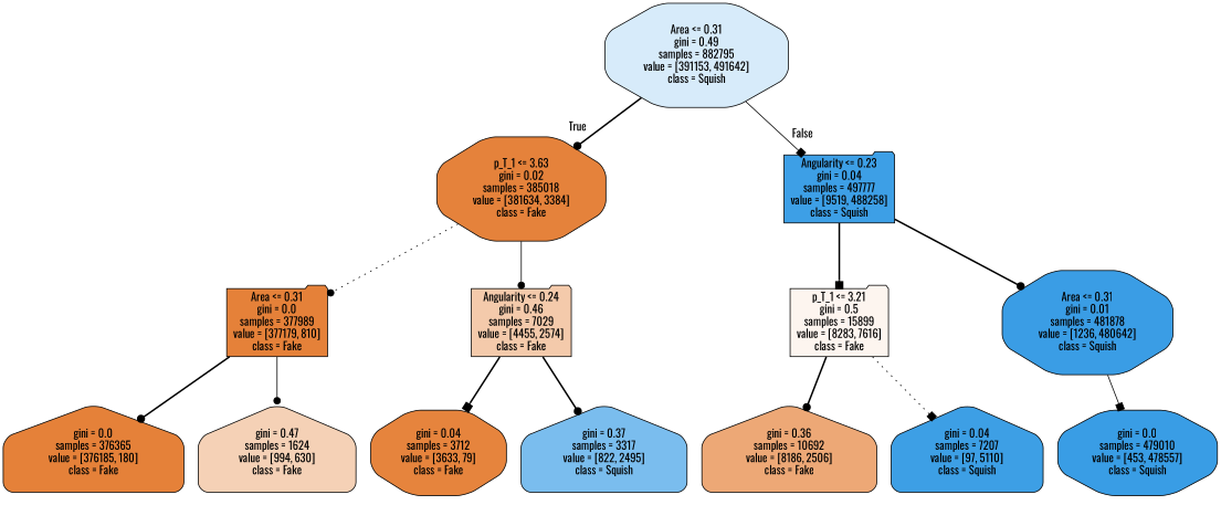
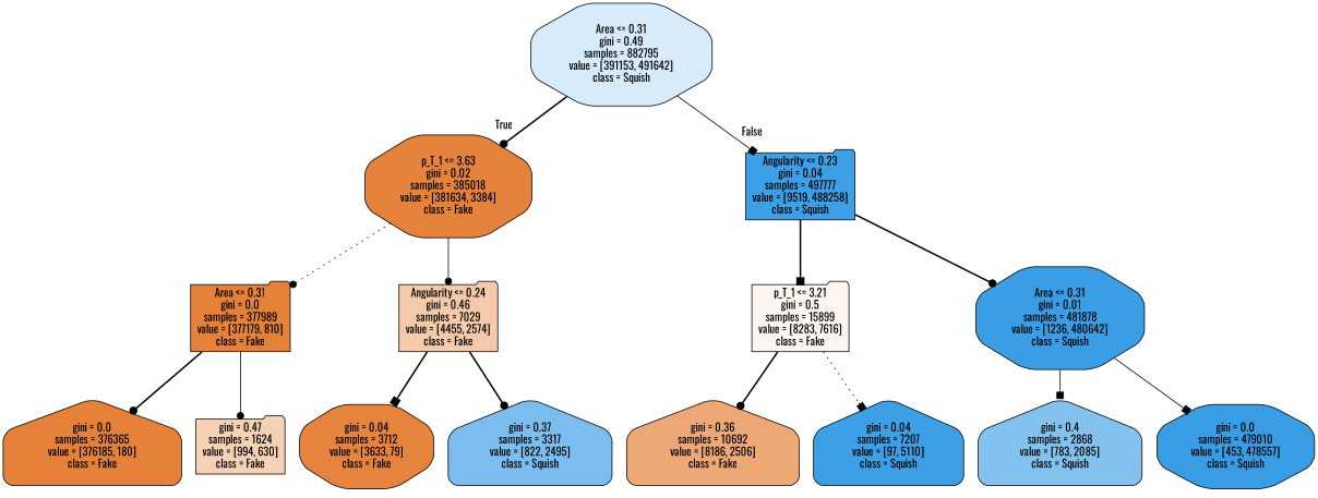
  digraph {
    fontname=Oswald
    node [color=black fillcolor="#e58139" fontname=Oswald shape=octagon style="filled, rounded"]
    edge [arrowhead=dot fontname=Oswald style=bold]
    n1 [fillcolor="#d7ebfa" label="Area <= 0.31\ngini = 0.49\nsamples = 882795\nvalue = [391153, 491642]\nclass = Squish"]
    n2 [fillcolor="#e5823b" label="p_T_1 <= 3.63\ngini = 0.02\nsamples = 385018\nvalue = [381634, 3384]\nclass = Fake"]
    n3 [fillcolor="#3d9fe6" label="Angularity <= 0.23\ngini = 0.04\nsamples = 497777\nvalue = [9519, 488258]\nclass = Squish" shape=folder]
    n4 [label="Area <= 0.31\ngini = 0.0\nsamples = 377989\nvalue = [377179, 810]\nclass = Fake" shape=folder]
    n5 [fillcolor="#f4caab" label="Angularity <= 0.24\ngini = 0.46\nsamples = 7029\nvalue = [4455, 2574]\nclass = Fake" shape=folder]
    n6 [fillcolor="#fdf5ef" label="p_T_1 <= 3.21\ngini = 0.5\nsamples = 15899\nvalue = [8283, 7616]\nclass = Fake" shape=folder]
    n7 [fillcolor="#3a9de5" label="Area <= 0.31\ngini = 0.01\nsamples = 481878\nvalue = [1236, 480642]\nclass = Squish"]
    n8 [label="gini = 0.0\nsamples = 376365\nvalue = [376185, 180]\nclass = Fake" shape=house]
-   n9 [fillcolor="#f5d1b6" label="gini = 0.47\nsamples = 1624\nvalue = [994, 630]\nclass = Fake" shape=house]
+   n9 [fillcolor="#f5d1b6" label="gini = 0.47\nsamples = 1624\nvalue = [994, 630]\nclass = Fake" shape=folder]
    n10 [fillcolor="#e6843d" label="gini = 0.04\nsamples = 3712\nvalue = [3633, 79]\nclass = Fake"]
    n11 [fillcolor="#7abdee" label="gini = 0.37\nsamples = 3317\nvalue = [822, 2495]\nclass = Squish" shape=house]
    n12 [fillcolor="#eda876" label="gini = 0.36\nsamples = 10692\nvalue = [8186, 2506]\nclass = Fake" shape=house]
    n13 [fillcolor="#3d9fe5" label="gini = 0.04\nsamples = 7207\nvalue = [97, 5110]\nclass = Squish" shape=house]
+   n14 [fillcolor="#83c2ef" label="gini = 0.4\nsamples = 2868\nvalue = [783, 2085]\nclass = Squish" shape=house]
    n15 [fillcolor="#399de5" label="gini = 0.0\nsamples = 479010\nvalue = [453, 478557]\nclass = Squish"]
    n1 -> n2 [headlabel=True labelangle=45 labeldistance=2.5]
    n1 -> n3 [arrowhead=box headlabel=False labelangle=-45 labeldistance=2.5 style=solid]
    n2 -> n4 [style=dotted]
    n2 -> n5 [style=solid]
    n3 -> n6 [arrowhead=box]
    n3 -> n7
    n4 -> n8
    n4 -> n9 [style=solid]
    n5 -> n10 [arrowhead=box]
    n5 -> n11
    n6 -> n12
    n6 -> n13 [arrowhead=box style=dotted]
+   n7 -> n14 [arrowhead=box style=solid]
    n7 -> n15 [arrowhead=box style=solid]
  }
